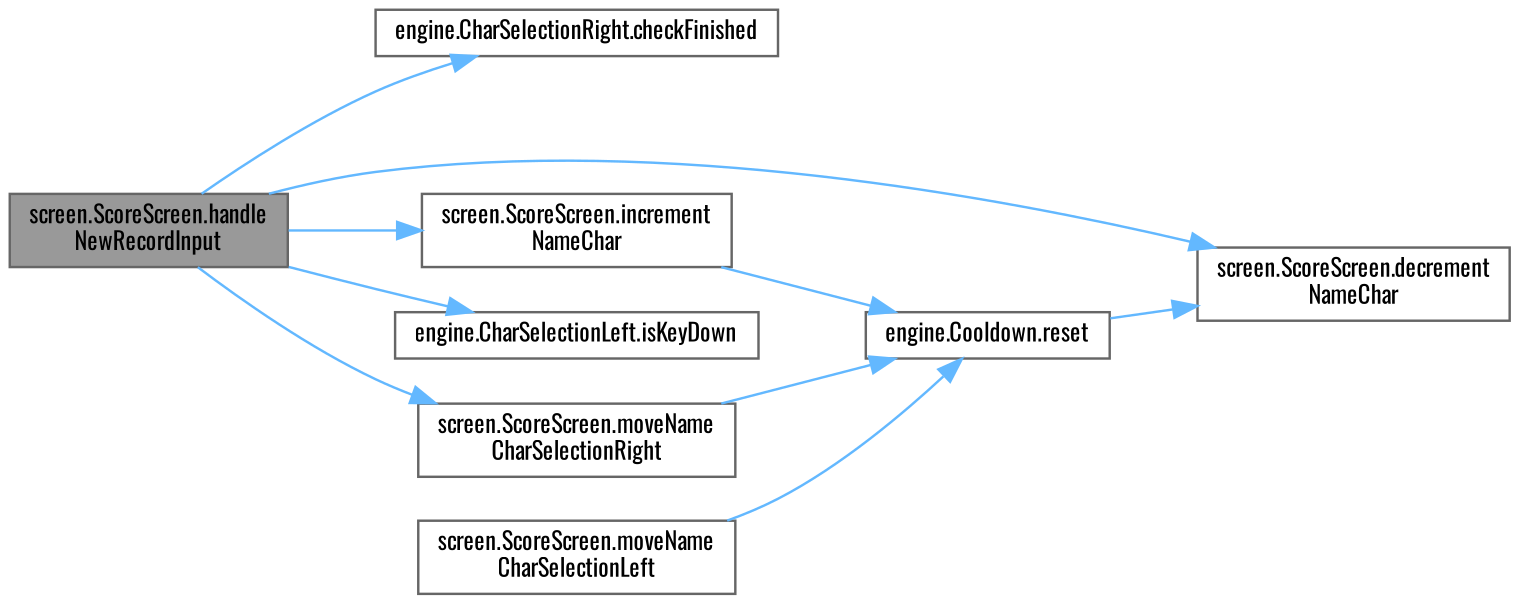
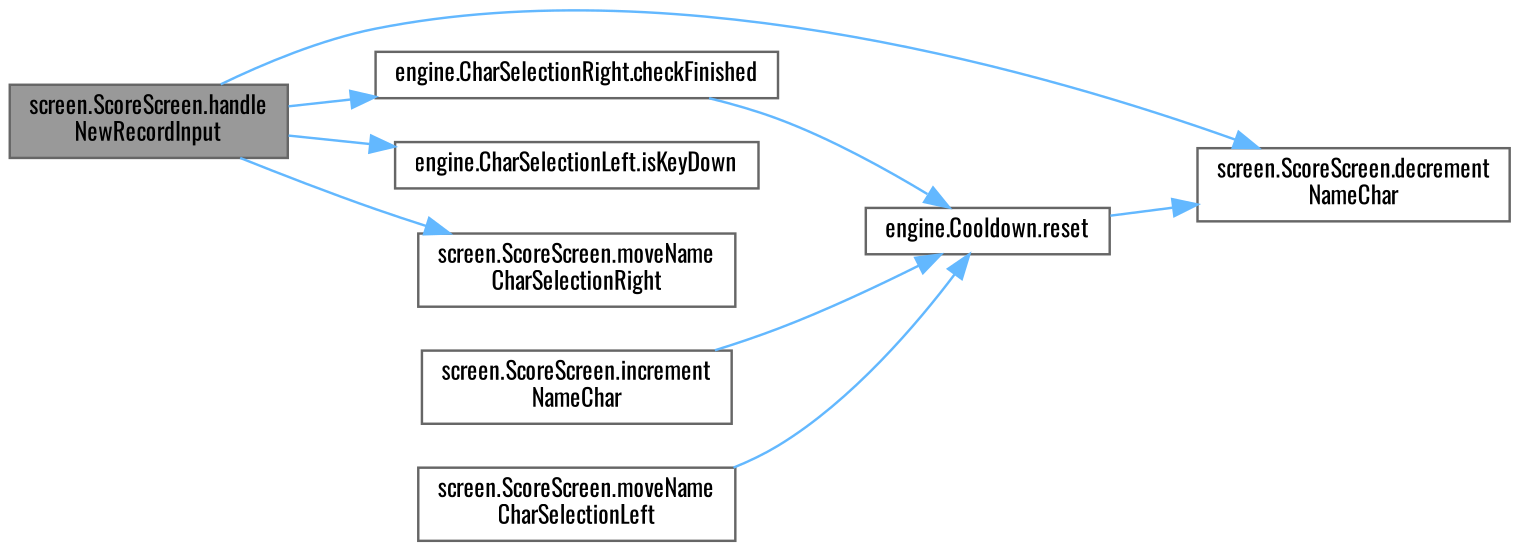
  digraph {
    fontname=Oswald
    rankdir=LR
    node [color=grey40 fillcolor=white fontname=Oswald fontsize=10 shape=box style=filled]
    edge [color=steelblue1 fontname=Oswald fontsize=10 labelfontname=Helvetica labelfontsize=10 style=solid]
    n1 [color=gray40 fillcolor=grey60 fontcolor=black height=0.2 label="screen.ScoreScreen.handle\lNewRecordInput" width=0.4]
    n2 [height=0.2 label="engine.CharSelectionRight.checkFinished" width=0.4]
    n3 [height=0.2 label="screen.ScoreScreen.decrement\lNameChar" width=0.4]
    n4 [height=0.2 label="screen.ScoreScreen.increment\lNameChar" width=0.4]
    n5 [height=0.2 label="engine.CharSelectionLeft.isKeyDown" width=0.4]
    n6 [height=0.2 label="screen.ScoreScreen.moveName\lCharSelectionRight" width=0.4]
    n7 [height=0.2 label="engine.Cooldown.reset" width=0.4]
    n8 [height=0.2 label="screen.ScoreScreen.moveName\lCharSelectionLeft" width=0.4]
    n1 -> n2
    n1 -> n3
-   n1 -> n4
    n1 -> n5
    n1 -> n6
    n4 -> n7
-   n6 -> n7
+   n2 -> n7
    n7 -> n3
    n8 -> n7
  }
